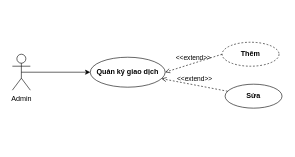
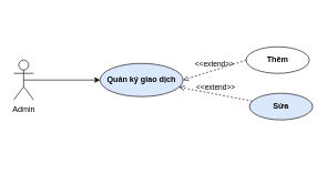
  <mxCell id="0" />
  <mxCell id="1" parent="0" />
  <mxCell id="2" value="" style="group" parent="1" vertex="1" connectable="0"><mxGeometry x="20" y="20" width="450" height="220" as="geometry" /></mxCell>
  <mxCell id="3" value="Admin" style="shape=umlActor;verticalLabelPosition=bottom;verticalAlign=top;html=1;outlineConnect=0;" parent="2" vertex="1"><mxGeometry y="70" width="30" height="60" as="geometry" /></mxCell>
- <mxCell id="4" value="Quản ký giao dịch" style="ellipse;whiteSpace=wrap;html=1;fontStyle=1" parent="2" vertex="1"><mxGeometry x="130" y="75" width="125" height="50" as="geometry" /></mxCell>
+ <mxCell id="4" value="Quản ký giao dịch" style="ellipse;whiteSpace=wrap;html=1;fontStyle=1;fillColor=#dae8fc;" parent="2" vertex="1"><mxGeometry x="130" y="75" width="125" height="50" as="geometry" /></mxCell>
  <mxCell id="5" value="" style="endArrow=classic;html=1;exitX=0.5;exitY=0.5;exitDx=0;exitDy=0;exitPerimeter=0;" parent="2" source="3" target="4" edge="1"><mxGeometry width="50" height="50" relative="1" as="geometry"><mxPoint x="240" y="70" as="sourcePoint" /><mxPoint x="290" y="20" as="targetPoint" /></mxGeometry></mxCell>
- <mxCell id="6" value="Sửa" style="ellipse;whiteSpace=wrap;html=1;fontStyle=1" parent="2" vertex="1"><mxGeometry x="355" y="120" width="95" height="40" as="geometry" /></mxCell>
- <mxCell id="7" value="Thêm" style="ellipse;whiteSpace=wrap;html=1;fontStyle=1;dashed=1;" parent="2" vertex="1"><mxGeometry x="350" y="50" width="95" height="40" as="geometry" /></mxCell>
+ <mxCell id="6" value="Sửa" style="ellipse;whiteSpace=wrap;html=1;fontStyle=1;fillColor=#dae8fc;" parent="2" vertex="1"><mxGeometry x="355" y="120" width="95" height="40" as="geometry" /></mxCell>
+ <mxCell id="7" value="Thêm" style="ellipse;whiteSpace=wrap;html=1;fontStyle=1" parent="2" vertex="1"><mxGeometry x="350" y="50" width="95" height="40" as="geometry" /></mxCell>
  <mxCell id="8" value="&amp;lt;&amp;lt;extend&amp;gt;&amp;gt;" style="html=1;verticalAlign=bottom;labelBackgroundColor=none;endArrow=open;endFill=0;dashed=1;entryX=1;entryY=0.5;entryDx=0;entryDy=0;exitX=0;exitY=0.5;exitDx=0;exitDy=0;" parent="2" source="7" target="4" edge="1"><mxGeometry width="160" relative="1" as="geometry"><mxPoint x="360" y="70" as="sourcePoint" /><mxPoint x="240" y="90" as="targetPoint" /></mxGeometry></mxCell>
  <mxCell id="9" value="&amp;lt;&amp;lt;extend&amp;gt;&amp;gt;" style="html=1;verticalAlign=bottom;labelBackgroundColor=none;endArrow=open;endFill=0;dashed=1;" parent="2" source="6" target="4" edge="1"><mxGeometry width="160" relative="1" as="geometry"><mxPoint x="360" y="140" as="sourcePoint" /><mxPoint x="265" y="110" as="targetPoint" /></mxGeometry></mxCell>
